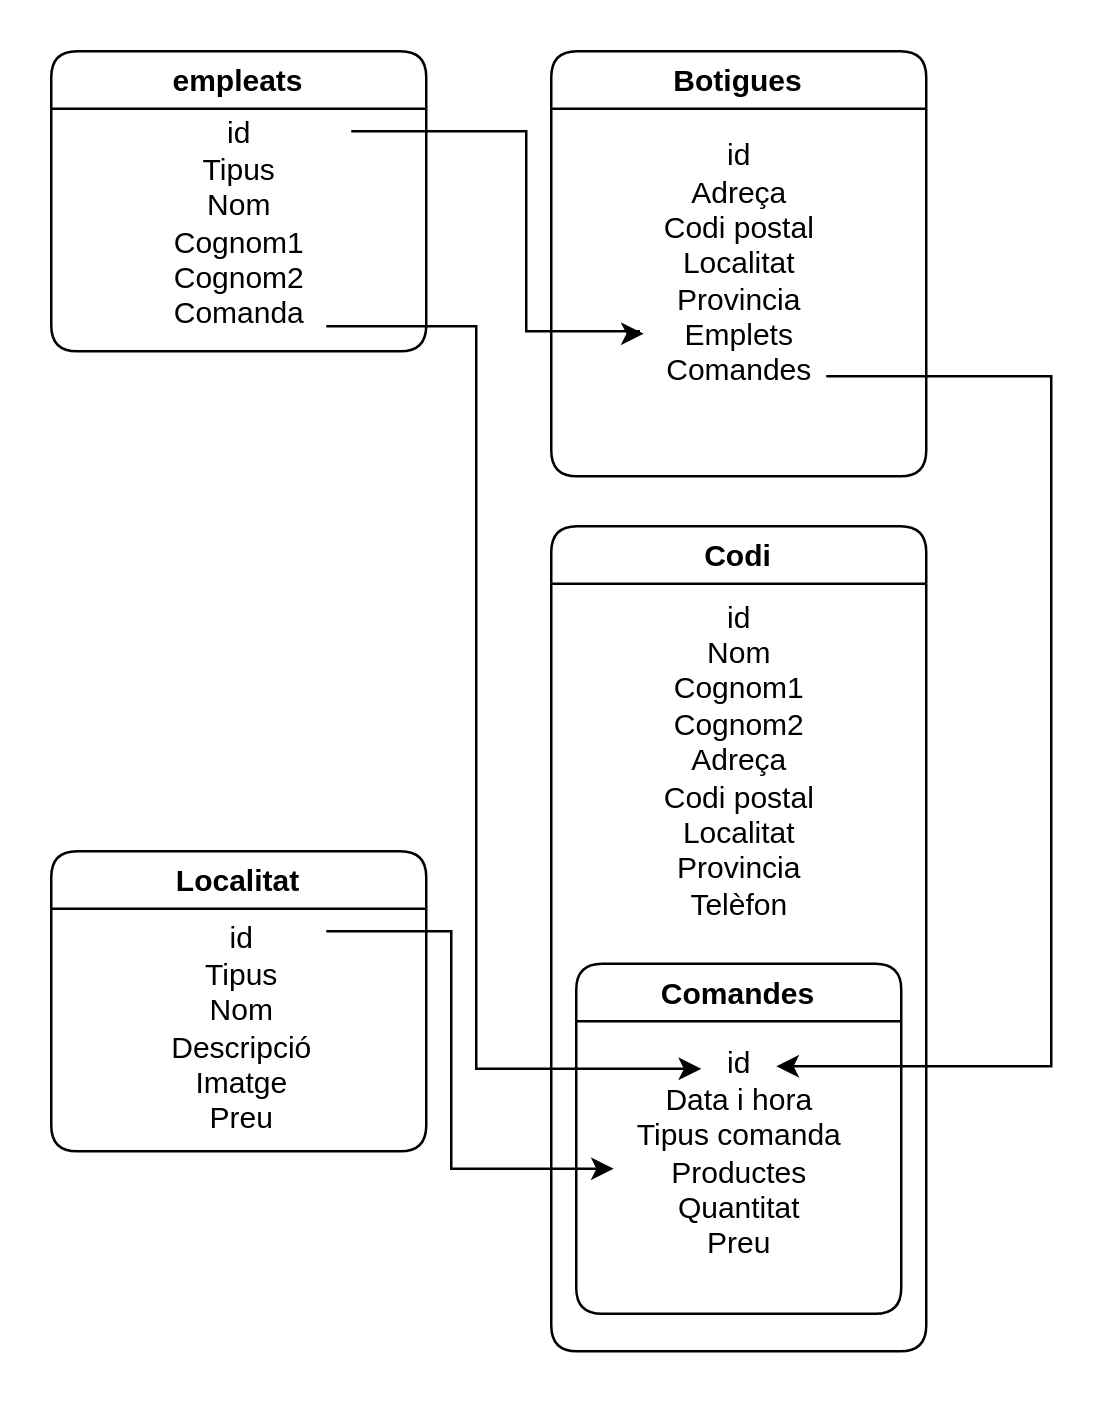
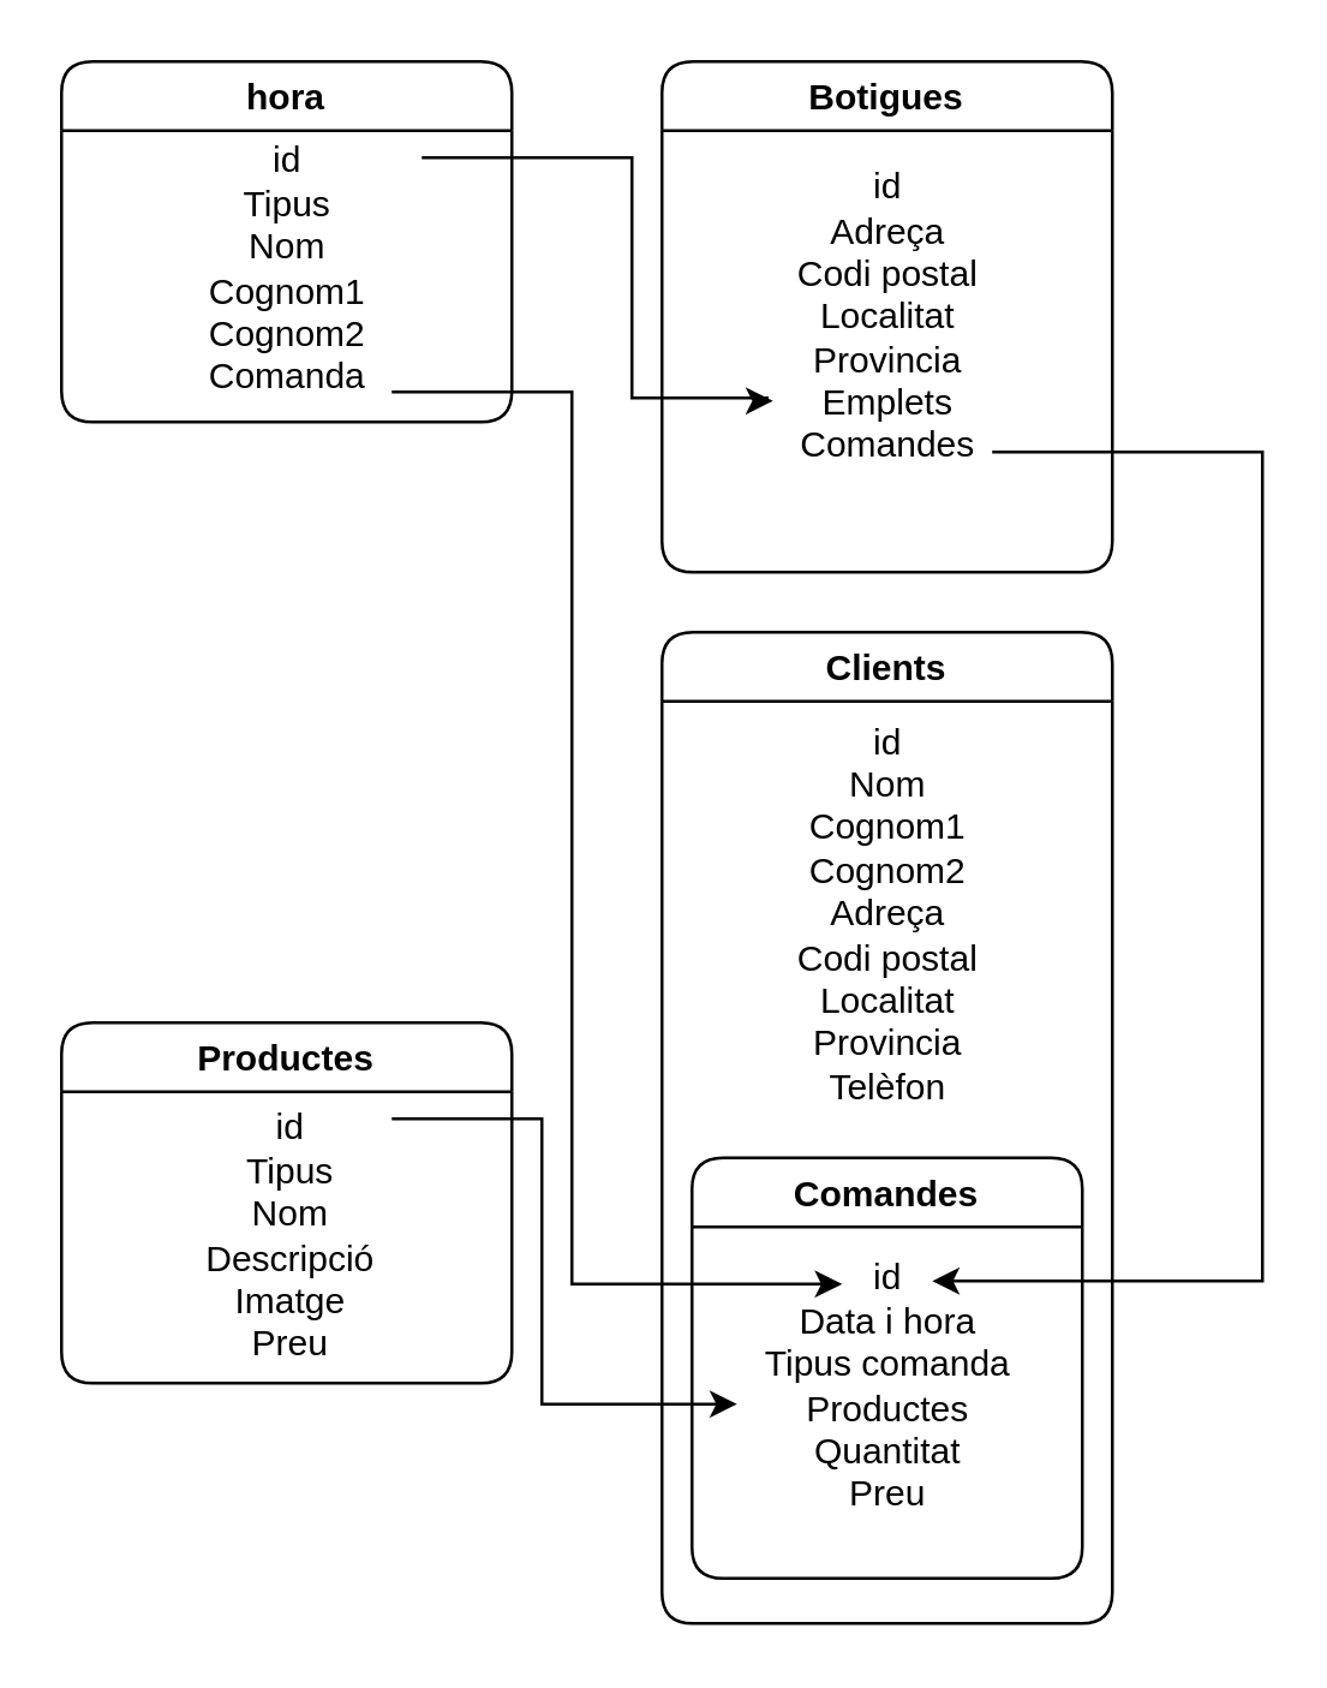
  <mxCell id="0" />
  <mxCell id="1" parent="0" />
- <mxCell id="2" value="Localitat" style="swimlane;gradientColor=none;rounded=1;" parent="1" vertex="1"><mxGeometry x="20" y="340" width="150" height="120" as="geometry" /></mxCell>
+ <mxCell id="2" value="Productes" style="swimlane;gradientColor=none;rounded=1;" parent="1" vertex="1"><mxGeometry x="20" y="340" width="150" height="120" as="geometry" /></mxCell>
  <mxCell id="3" value="id&lt;br&gt;Tipus&lt;br&gt;Nom&lt;br&gt;Descripció&lt;br&gt;Imatge&lt;br&gt;Preu" style="text;align=center;verticalAlign=middle;resizable=0;points=[];autosize=1;strokeColor=none;fillColor=none;strokeWidth=1;labelBackgroundColor=default;labelBorderColor=none;spacingTop=2;spacingBottom=0;spacing=1;fontSize=12;horizontal=1;labelPosition=center;verticalLabelPosition=middle;flipV=0;flipH=0;rotation=0;html=1;" parent="2" vertex="1"><mxGeometry x="36" y="25" width="80" height="90" as="geometry" /></mxCell>
  <mxCell id="4" value="Botigues" style="swimlane;rounded=1;shadow=0;" parent="1" vertex="1"><mxGeometry x="220" y="20" width="150" height="170" as="geometry" /></mxCell>
  <mxCell id="5" value="&lt;div&gt;id&lt;/div&gt;&lt;div&gt;Adreça&lt;/div&gt;&lt;div&gt;Codi postal&lt;/div&gt;&lt;div&gt;Localitat&lt;/div&gt;&lt;div&gt;Provincia&lt;/div&gt;&lt;div&gt;Emplets&lt;/div&gt;&lt;div&gt;Comandes&lt;br&gt;&lt;/div&gt;" style="text;html=1;align=center;verticalAlign=middle;resizable=0;points=[];autosize=1;strokeColor=none;fillColor=none;" parent="4" vertex="1"><mxGeometry x="35" y="35" width="80" height="100" as="geometry" /></mxCell>
- <mxCell id="6" value="Codi" style="swimlane;gradientColor=none;rounded=1;" parent="1" vertex="1"><mxGeometry x="220" y="210" width="150" height="330" as="geometry" /></mxCell>
+ <mxCell id="6" value="Clients" style="swimlane;gradientColor=none;rounded=1;" parent="1" vertex="1"><mxGeometry x="220" y="210" width="150" height="330" as="geometry" /></mxCell>
  <mxCell id="7" value="id&lt;br&gt;&lt;div&gt;Nom&lt;/div&gt;&lt;div&gt;Cognom1&lt;/div&gt;&lt;div&gt;Cognom2&lt;/div&gt;&lt;div&gt;Adreça&lt;/div&gt;&lt;div&gt;Codi postal&lt;br&gt;&lt;/div&gt;&lt;div&gt;Localitat&lt;br&gt;&lt;/div&gt;&lt;div&gt;Provincia&lt;/div&gt;&lt;div&gt;Telèfon&lt;/div&gt;&lt;div&gt;&lt;br&gt;&lt;/div&gt;" style="text;align=center;verticalAlign=middle;resizable=0;points=[];autosize=1;strokeColor=none;fillColor=none;strokeWidth=1;labelBackgroundColor=default;labelBorderColor=none;spacingTop=2;spacingBottom=0;spacing=1;fontSize=12;horizontal=1;labelPosition=center;verticalLabelPosition=middle;flipV=0;flipH=0;rotation=0;html=1;" parent="6" vertex="1"><mxGeometry x="35" y="25" width="80" height="150" as="geometry" /></mxCell>
  <mxCell id="8" value="Comandes" style="swimlane;gradientColor=none;rounded=1;startSize=23;" vertex="1" parent="6"><mxGeometry x="10" y="175" width="130" height="140" as="geometry" /></mxCell>
  <mxCell id="9" value="id&lt;br&gt;&lt;div&gt;Data i hora&lt;/div&gt;&lt;div&gt;Tipus comanda&lt;br&gt;&lt;/div&gt;&lt;div&gt;Productes&lt;br&gt;&lt;/div&gt;&lt;div&gt;Quantitat&lt;/div&gt;&lt;div&gt;Preu&lt;br&gt;&lt;/div&gt;" style="text;align=center;verticalAlign=middle;resizable=0;points=[];autosize=1;strokeColor=none;fillColor=none;strokeWidth=1;labelBackgroundColor=default;labelBorderColor=none;spacingTop=2;spacingBottom=0;spacing=1;fontSize=12;horizontal=1;labelPosition=center;verticalLabelPosition=middle;flipV=0;flipH=0;rotation=0;html=1;" vertex="1" parent="8"><mxGeometry x="15" y="30" width="100" height="90" as="geometry" /></mxCell>
  <mxCell id="10" value="" style="edgeStyle=orthogonalEdgeStyle;rounded=0;orthogonalLoop=1;jettySize=auto;html=1;entryX=0.025;entryY=0.76;entryDx=0;entryDy=0;entryPerimeter=0;" parent="1" edge="1"><mxGeometry relative="1" as="geometry"><mxPoint x="140" y="52" as="sourcePoint" /><mxPoint x="257" y="133" as="targetPoint" /><Array as="points"><mxPoint x="210" y="52" /><mxPoint x="210" y="132" /><mxPoint x="255" y="132" /><mxPoint x="255" y="133" /></Array></mxGeometry></mxCell>
- <mxCell id="11" value="empleats" style="swimlane;gradientColor=none;rounded=1;startSize=23;" parent="1" vertex="1"><mxGeometry x="20" y="20" width="150" height="120" as="geometry" /></mxCell>
+ <mxCell id="11" value="hora" style="swimlane;gradientColor=none;rounded=1;startSize=23;" parent="1" vertex="1"><mxGeometry x="20" y="20" width="150" height="120" as="geometry" /></mxCell>
  <mxCell id="12" value="id&lt;br&gt;Tipus&lt;br&gt;&lt;div&gt;Nom&lt;/div&gt;&lt;div&gt;Cognom1&lt;/div&gt;&lt;div&gt;Cognom2&lt;/div&gt;&lt;div&gt;Comanda&lt;br&gt;&lt;/div&gt;" style="text;align=center;verticalAlign=middle;resizable=0;points=[];autosize=1;strokeColor=none;fillColor=none;strokeWidth=1;labelBackgroundColor=default;labelBorderColor=none;spacingTop=2;spacingBottom=0;spacing=1;fontSize=12;horizontal=1;labelPosition=center;verticalLabelPosition=middle;flipV=0;flipH=0;rotation=0;html=1;" parent="11" vertex="1"><mxGeometry x="40" y="23" width="70" height="90" as="geometry" /></mxCell>
  <mxCell id="13" value="" style="edgeStyle=orthogonalEdgeStyle;rounded=0;orthogonalLoop=1;jettySize=auto;html=1;" parent="1" edge="1"><mxGeometry relative="1" as="geometry"><mxPoint x="130" y="372" as="sourcePoint" /><mxPoint x="245" y="467" as="targetPoint" /><Array as="points"><mxPoint x="180" y="372" /><mxPoint x="180" y="467" /></Array></mxGeometry></mxCell>
  <mxCell id="14" value="" style="edgeStyle=orthogonalEdgeStyle;rounded=0;orthogonalLoop=1;jettySize=auto;html=1;" parent="1" edge="1"><mxGeometry relative="1" as="geometry"><Array as="points"><mxPoint x="330" y="150" /><mxPoint x="420" y="150" /><mxPoint x="420" y="426" /></Array><mxPoint x="330" y="150" as="sourcePoint" /><mxPoint x="310" y="426" as="targetPoint" /></mxGeometry></mxCell>
  <mxCell id="15" value="" style="edgeStyle=orthogonalEdgeStyle;rounded=0;orthogonalLoop=1;jettySize=auto;html=1;entryX=0.35;entryY=0.167;entryDx=0;entryDy=0;entryPerimeter=0;" edge="1" parent="1"><mxGeometry relative="1" as="geometry"><mxPoint x="130" y="130" as="sourcePoint" /><mxPoint x="280" y="427.03" as="targetPoint" /><Array as="points"><mxPoint x="130" y="130" /><mxPoint x="190" y="130" /><mxPoint x="190" y="427" /></Array></mxGeometry></mxCell>
